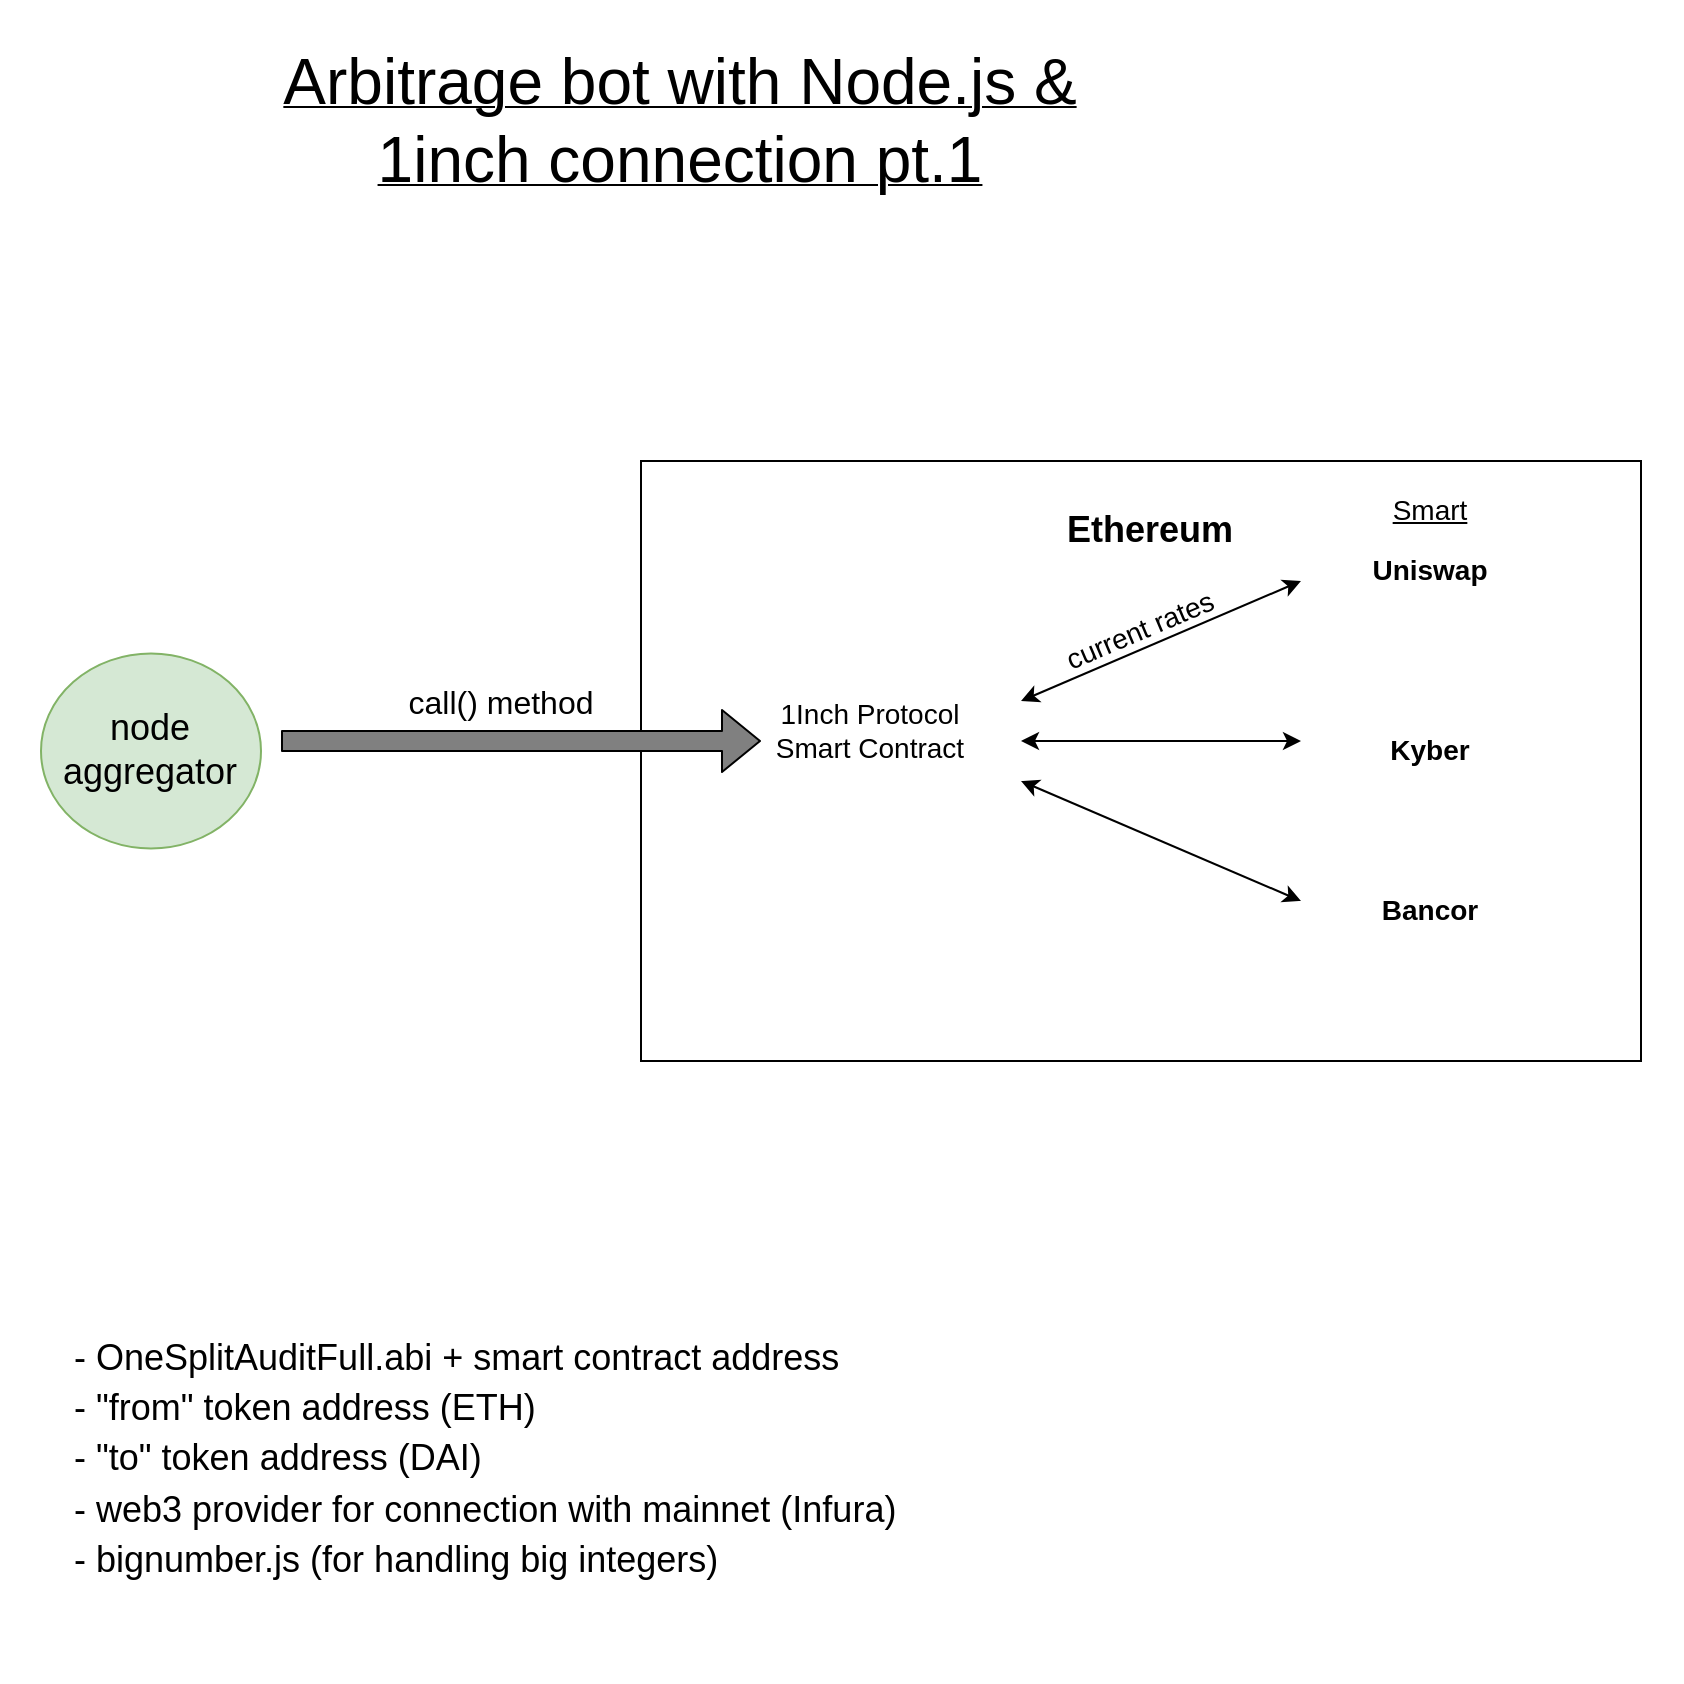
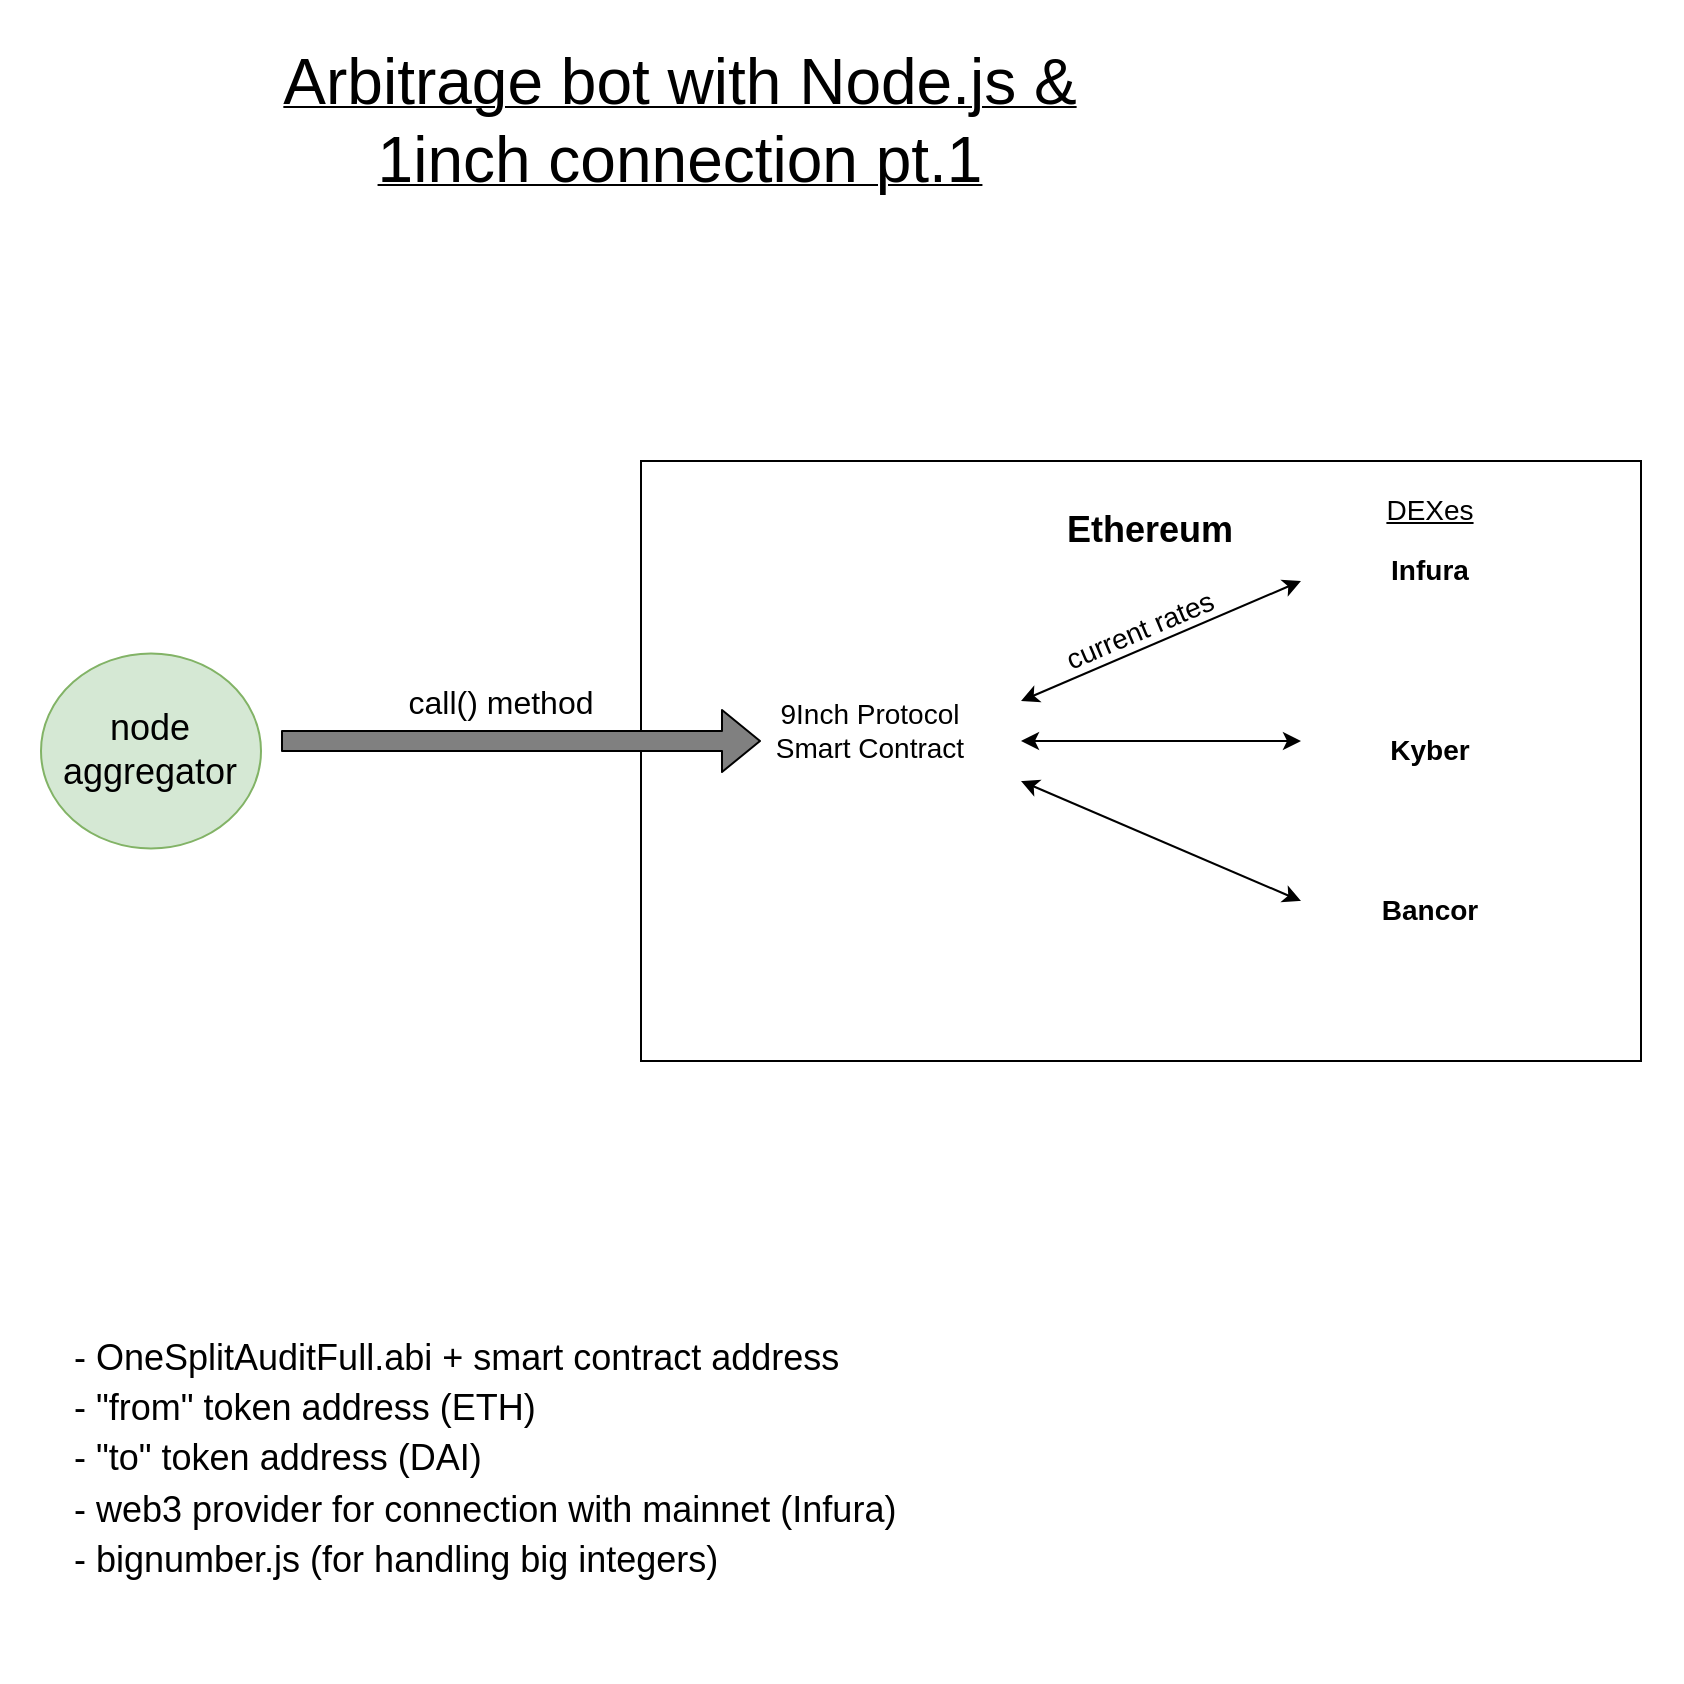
  <mxCell id="0" />
  <mxCell id="1" parent="0" />
  <mxCell id="2" value="&lt;font style=&quot;font-size: 32px&quot;&gt;Arbitrage bot with Node.js &amp;amp; 1inch connection pt.1&lt;/font&gt;" style="text;html=1;strokeColor=none;fillColor=none;align=center;verticalAlign=middle;whiteSpace=wrap;rounded=0;movable=0;resizable=0;rotatable=0;deletable=0;editable=0;connectable=0;fontStyle=4" vertex="1" parent="1"><mxGeometry x="100" y="20" width="480" height="80" as="geometry" /></mxCell>
  <mxCell id="3" value="" style="rounded=0;whiteSpace=wrap;html=1;movable=0;resizable=0;rotatable=0;deletable=0;editable=0;connectable=0;" vertex="1" parent="1"><mxGeometry x="320" y="230" width="500" height="300" as="geometry" /></mxCell>
  <mxCell id="4" value="" style="shape=flexArrow;endArrow=classic;html=1;fillColor=#808080;movable=0;resizable=0;rotatable=0;deletable=0;editable=0;connectable=0;" edge="1" parent="1"><mxGeometry width="50" height="50" relative="1" as="geometry"><mxPoint x="140" y="370" as="sourcePoint" /><mxPoint x="380" y="370" as="targetPoint" /></mxGeometry></mxCell>
  <mxCell id="5" value="call() method" style="edgeLabel;html=1;align=center;verticalAlign=middle;resizable=0;points=[];fontSize=16;movable=0;rotatable=0;deletable=0;editable=0;connectable=0;" vertex="1" connectable="0" parent="4"><mxGeometry x="-0.048" y="3" relative="1" as="geometry"><mxPoint x="-4.4" y="-17" as="offset" /></mxGeometry></mxCell>
  <mxCell id="6" value="&lt;b&gt;&lt;font style=&quot;font-size: 18px&quot;&gt;Ethereum&lt;/font&gt;&lt;/b&gt;" style="text;html=1;strokeColor=none;fillColor=none;align=center;verticalAlign=middle;whiteSpace=wrap;rounded=0;movable=0;resizable=0;rotatable=0;deletable=0;editable=0;connectable=0;" vertex="1" parent="1"><mxGeometry x="510" y="255" width="130" height="20" as="geometry" /></mxCell>
- <mxCell id="7" value="&lt;font style=&quot;font-size: 14px&quot;&gt;1Inch Protocol&lt;br&gt;Smart Contract&lt;/font&gt;" style="text;html=1;strokeColor=none;fillColor=none;align=center;verticalAlign=middle;whiteSpace=wrap;rounded=0;movable=0;resizable=0;rotatable=0;deletable=0;editable=0;connectable=0;" vertex="1" parent="1"><mxGeometry x="380" y="340" width="110" height="50" as="geometry" /></mxCell>
+ <mxCell id="7" value="&lt;font style=&quot;font-size: 14px&quot;&gt;9Inch Protocol&lt;br&gt;Smart Contract&lt;/font&gt;" style="text;html=1;strokeColor=none;fillColor=none;align=center;verticalAlign=middle;whiteSpace=wrap;rounded=0;movable=0;resizable=0;rotatable=0;deletable=0;editable=0;connectable=0;" vertex="1" parent="1"><mxGeometry x="380" y="340" width="110" height="50" as="geometry" /></mxCell>
  <mxCell id="8" value="" style="endArrow=classic;startArrow=classic;html=1;fillColor=#808080;fontSize=16;movable=0;resizable=0;rotatable=0;deletable=0;editable=0;connectable=0;" edge="1" parent="1"><mxGeometry x="-0.259" y="30" width="50" height="50" relative="1" as="geometry"><mxPoint x="510" y="350" as="sourcePoint" /><mxPoint x="650" y="290" as="targetPoint" /><mxPoint as="offset" /></mxGeometry></mxCell>
  <mxCell id="9" value="" style="endArrow=classic;startArrow=classic;html=1;fillColor=#808080;fontSize=16;movable=0;resizable=0;rotatable=0;deletable=0;editable=0;connectable=0;" edge="1" parent="1"><mxGeometry width="50" height="50" relative="1" as="geometry"><mxPoint x="510" y="370" as="sourcePoint" /><mxPoint x="650" y="370" as="targetPoint" /></mxGeometry></mxCell>
  <mxCell id="10" value="" style="endArrow=classic;startArrow=classic;html=1;fillColor=#808080;fontSize=16;movable=0;resizable=0;rotatable=0;deletable=0;editable=0;connectable=0;" edge="1" parent="1"><mxGeometry width="50" height="50" relative="1" as="geometry"><mxPoint x="510" y="390" as="sourcePoint" /><mxPoint x="650" y="450" as="targetPoint" /></mxGeometry></mxCell>
- <mxCell id="11" value="&lt;span style=&quot;font-size: 14px&quot;&gt;&lt;b&gt;Uniswap&lt;/b&gt;&lt;/span&gt;" style="text;html=1;strokeColor=none;fillColor=none;align=center;verticalAlign=middle;whiteSpace=wrap;rounded=0;movable=0;resizable=0;rotatable=0;deletable=0;editable=0;connectable=0;" vertex="1" parent="1"><mxGeometry x="660" y="260" width="110" height="50" as="geometry" /></mxCell>
+ <mxCell id="11" value="&lt;span style=&quot;font-size: 14px&quot;&gt;&lt;b&gt;Infura&lt;/b&gt;&lt;/span&gt;" style="text;html=1;strokeColor=none;fillColor=none;align=center;verticalAlign=middle;whiteSpace=wrap;rounded=0;movable=0;resizable=0;rotatable=0;deletable=0;editable=0;connectable=0;" vertex="1" parent="1"><mxGeometry x="660" y="260" width="110" height="50" as="geometry" /></mxCell>
  <mxCell id="12" value="&lt;span style=&quot;font-size: 14px&quot;&gt;&lt;b&gt;Kyber&lt;/b&gt;&lt;br&gt;&lt;/span&gt;" style="text;html=1;strokeColor=none;fillColor=none;align=center;verticalAlign=middle;whiteSpace=wrap;rounded=0;movable=0;resizable=0;rotatable=0;deletable=0;editable=0;connectable=0;" vertex="1" parent="1"><mxGeometry x="660" y="350" width="110" height="50" as="geometry" /></mxCell>
  <mxCell id="13" value="&lt;span style=&quot;font-size: 14px&quot;&gt;current rates&lt;br&gt;&lt;/span&gt;" style="text;html=1;strokeColor=none;fillColor=none;align=center;verticalAlign=middle;whiteSpace=wrap;rounded=0;rotation=337;movable=0;resizable=0;rotatable=0;deletable=0;editable=0;connectable=0;" vertex="1" parent="1"><mxGeometry x="515" y="290" width="110" height="50" as="geometry" /></mxCell>
  <mxCell id="14" value="&lt;span style=&quot;font-size: 14px&quot;&gt;&lt;b&gt;Bancor&lt;/b&gt;&lt;br&gt;&lt;/span&gt;" style="text;html=1;strokeColor=none;fillColor=none;align=center;verticalAlign=middle;whiteSpace=wrap;rounded=0;movable=0;resizable=0;rotatable=0;deletable=0;editable=0;connectable=0;" vertex="1" parent="1"><mxGeometry x="660" y="430" width="110" height="50" as="geometry" /></mxCell>
- <mxCell id="15" value="&lt;span style=&quot;font-size: 14px&quot;&gt;&lt;u&gt;Smart&lt;/u&gt;&lt;br&gt;&lt;/span&gt;" style="text;html=1;strokeColor=none;fillColor=none;align=center;verticalAlign=middle;whiteSpace=wrap;rounded=0;movable=0;resizable=0;rotatable=0;deletable=0;editable=0;connectable=0;" vertex="1" parent="1"><mxGeometry x="660" y="230" width="110" height="50" as="geometry" /></mxCell>
+ <mxCell id="15" value="&lt;span style=&quot;font-size: 14px&quot;&gt;&lt;u&gt;DEXes&lt;/u&gt;&lt;br&gt;&lt;/span&gt;" style="text;html=1;strokeColor=none;fillColor=none;align=center;verticalAlign=middle;whiteSpace=wrap;rounded=0;movable=0;resizable=0;rotatable=0;deletable=0;editable=0;connectable=0;" vertex="1" parent="1"><mxGeometry x="660" y="230" width="110" height="50" as="geometry" /></mxCell>
  <mxCell id="16" value="" style="ellipse;whiteSpace=wrap;html=1;fontSize=16;fillColor=#d5e8d4;strokeColor=#82b366;movable=0;resizable=0;rotatable=0;deletable=0;editable=0;connectable=0;" vertex="1" parent="1"><mxGeometry x="20" y="326.25" width="110" height="97.5" as="geometry" /></mxCell>
  <mxCell id="17" value="&lt;font style=&quot;font-size: 18px&quot;&gt;node aggregator&lt;/font&gt;" style="text;html=1;strokeColor=none;fillColor=none;align=center;verticalAlign=middle;whiteSpace=wrap;rounded=0;movable=0;resizable=0;rotatable=0;deletable=0;editable=0;connectable=0;" vertex="1" parent="1"><mxGeometry x="35" y="350" width="80" height="50" as="geometry" /></mxCell>
  <mxCell id="18" value="&lt;font style=&quot;font-size: 18px ; line-height: 140%&quot;&gt;- OneSplitAuditFull.abi + smart contract address&lt;br&gt;- &quot;from&quot; token address (ETH)&lt;br&gt;- &quot;to&quot; token address (DAI)&lt;br&gt;- web3 provider for connection with mainnet (Infura)&lt;br&gt;- bignumber.js (for handling big integers)&lt;/font&gt;" style="text;html=1;strokeColor=none;fillColor=none;align=left;verticalAlign=top;whiteSpace=wrap;rounded=0;fontSize=16;movable=0;resizable=0;rotatable=0;deletable=0;editable=0;connectable=0;" vertex="1" parent="1"><mxGeometry x="35" y="660" width="510" height="160" as="geometry" /></mxCell>
